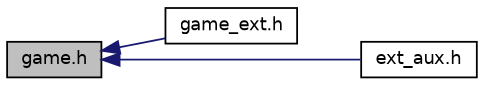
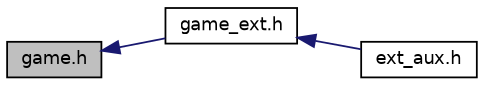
  digraph {
    rankdir=LR
    node [color=black fillcolor=white fontname=Helvetica fontsize=10 shape=record style=filled]
    edge [color=midnightblue dir=back fontname=Helvetica fontsize=10 labelfontname=Helvetica labelfontsize=10 style=solid]
    n1 [fillcolor=grey75 fontcolor=black height=0.2 label="game.h" width=0.4]
    n2 [height=0.2 label="game_ext.h" width=0.4]
    n3 [height=0.2 label="ext_aux.h" width=0.4]
    n1 -> n2
-   n1 -> n3
+   n2 -> n3
  }
